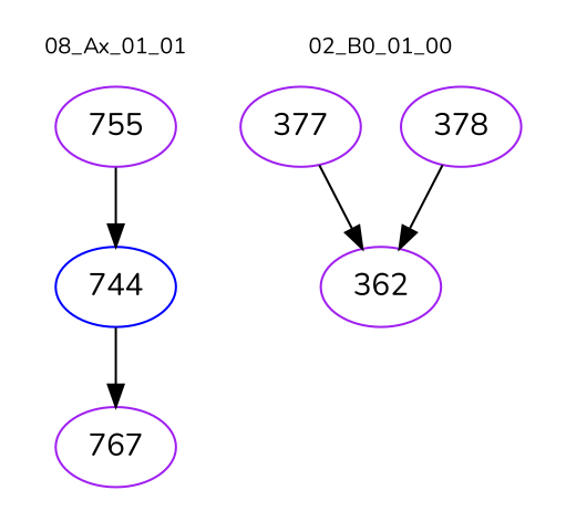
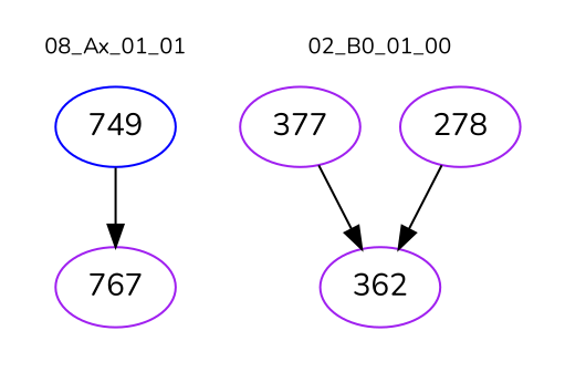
  digraph {
    fontname=Nunito
    node [color=purple fontname=Nunito]
    edge [color=black fontname=Nunito]
-   n1 [label=755]
-   n2 [color=blue label=744]
+   n2 [color=blue label=749]
    n3 [label=767]
-   n4 [label=378]
+   n4 [label=278]
    n5 [label=377]
    n6 [label=362]
    subgraph cluster_1 {
      color=white
      fontsize=10
      label="08_Ax_01_01"
-     n1
      n2
      n3
    }
    subgraph cluster_2 {
      color=white
      fontsize=10
      label="02_B0_01_00"
      n4
      n5
      n6
    }
-   n1 -> n2
    n2 -> n3
    n4 -> n6
    n5 -> n6
  }
